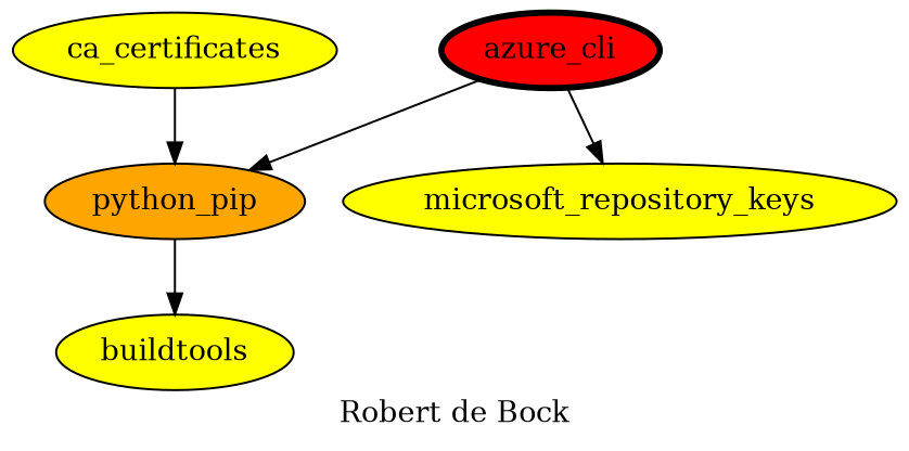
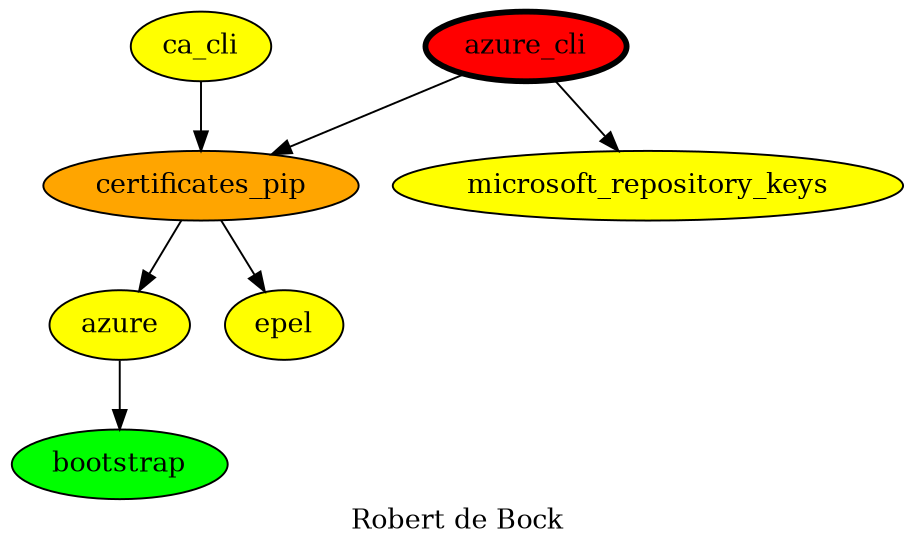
  digraph {
    label="Robert de Bock"
    node [fillcolor=yellow style=filled]
-   buildtools
-   python_pip [fillcolor=orange]
-   ca_certificates
+   bootstrap [fillcolor=green]
+   buildtools [label=azure]
+   python_pip [fillcolor=orange label=certificates_pip]
+   ca_certificates [label=ca_cli]
+   epel
    azure_cli [fillcolor=red penwidth=3]
    microsoft_repository_keys
+   buildtools -> bootstrap
    python_pip -> buildtools
+   python_pip -> epel
    ca_certificates -> python_pip
    azure_cli -> python_pip
    azure_cli -> microsoft_repository_keys
  }
